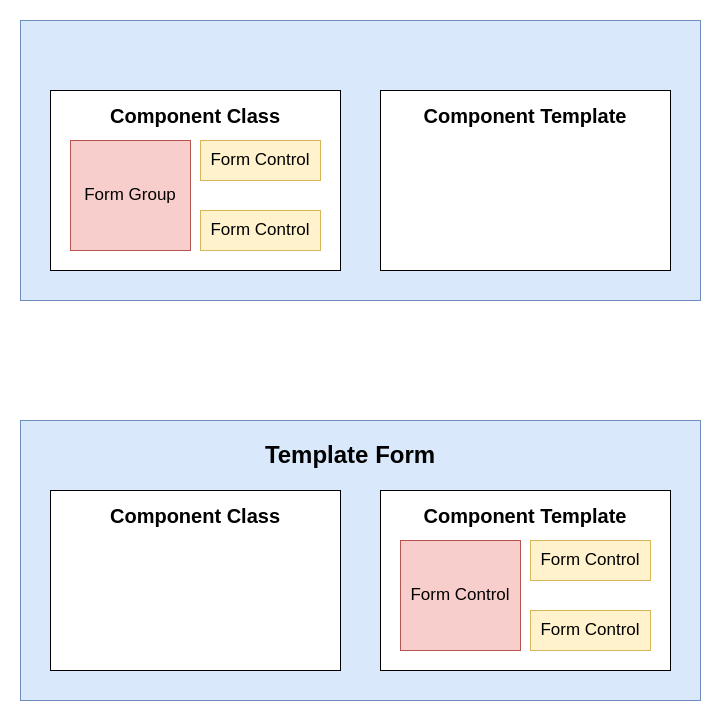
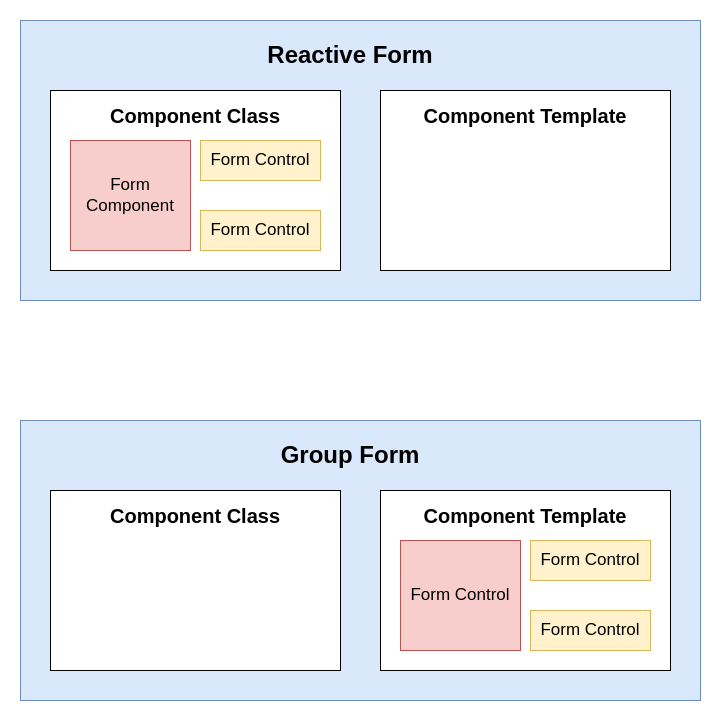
  <mxCell id="0" />
  <mxCell id="1" parent="0" />
  <mxCell id="2" value="" style="rounded=0;whiteSpace=wrap;html=1;fillColor=#dae8fc;strokeColor=#6c8ebf;" vertex="1" parent="1"><mxGeometry x="20" y="20" width="680" height="280" as="geometry" /></mxCell>
  <mxCell id="3" value="" style="rounded=0;whiteSpace=wrap;html=1;fillColor=#dae8fc;strokeColor=#6c8ebf;" vertex="1" parent="1"><mxGeometry x="20" y="420" width="680" height="280" as="geometry" /></mxCell>
- <mxCell id="5" value="Template Form" style="text;html=1;strokeColor=none;fillColor=none;align=center;verticalAlign=middle;whiteSpace=wrap;rounded=0;fontStyle=1;fontSize=24;" vertex="1" parent="1"><mxGeometry x="230" y="440" width="240" height="30" as="geometry" /></mxCell>
+ <mxCell id="4" value="Reactive Form" style="text;html=1;strokeColor=none;fillColor=none;align=center;verticalAlign=middle;whiteSpace=wrap;rounded=0;fontStyle=1;fontSize=24;" vertex="1" parent="1"><mxGeometry x="230" y="40" width="240" height="30" as="geometry" /></mxCell>
+ <mxCell id="5" value="Group Form" style="text;html=1;strokeColor=none;fillColor=none;align=center;verticalAlign=middle;whiteSpace=wrap;rounded=0;fontStyle=1;fontSize=24;" vertex="1" parent="1"><mxGeometry x="230" y="440" width="240" height="30" as="geometry" /></mxCell>
  <mxCell id="6" value="" style="rounded=0;whiteSpace=wrap;html=1;fontSize=24;" vertex="1" parent="1"><mxGeometry x="50" y="90" width="290" height="180" as="geometry" /></mxCell>
  <mxCell id="7" value="" style="rounded=0;whiteSpace=wrap;html=1;fontSize=24;" vertex="1" parent="1"><mxGeometry x="380" y="90" width="290" height="180" as="geometry" /></mxCell>
  <mxCell id="8" value="" style="rounded=0;whiteSpace=wrap;html=1;fontSize=24;" vertex="1" parent="1"><mxGeometry x="50" y="490" width="290" height="180" as="geometry" /></mxCell>
  <mxCell id="9" value="" style="rounded=0;whiteSpace=wrap;html=1;fontSize=24;" vertex="1" parent="1"><mxGeometry x="380" y="490" width="290" height="180" as="geometry" /></mxCell>
  <mxCell id="10" value="Component Class" style="text;html=1;strokeColor=none;fillColor=none;align=center;verticalAlign=middle;whiteSpace=wrap;rounded=0;fontSize=20;fontStyle=1" vertex="1" parent="1"><mxGeometry x="85" y="100" width="220" height="30" as="geometry" /></mxCell>
  <mxCell id="11" value="Component Template" style="text;html=1;strokeColor=none;fillColor=none;align=center;verticalAlign=middle;whiteSpace=wrap;rounded=0;fontSize=20;fontStyle=1" vertex="1" parent="1"><mxGeometry x="415" y="100" width="220" height="30" as="geometry" /></mxCell>
  <mxCell id="12" value="Component Class" style="text;html=1;strokeColor=none;fillColor=none;align=center;verticalAlign=middle;whiteSpace=wrap;rounded=0;fontSize=20;fontStyle=1" vertex="1" parent="1"><mxGeometry x="85" y="500" width="220" height="30" as="geometry" /></mxCell>
  <mxCell id="13" value="Component Template" style="text;html=1;strokeColor=none;fillColor=none;align=center;verticalAlign=middle;whiteSpace=wrap;rounded=0;fontSize=20;fontStyle=1" vertex="1" parent="1"><mxGeometry x="415" y="500" width="220" height="30" as="geometry" /></mxCell>
- <mxCell id="14" value="Form Group" style="rounded=0;whiteSpace=wrap;html=1;fontSize=17;fillColor=#f8cecc;strokeColor=#b85450;" vertex="1" parent="1"><mxGeometry x="70" y="140" width="120" height="110" as="geometry" /></mxCell>
+ <mxCell id="14" value="Form Component" style="rounded=0;whiteSpace=wrap;html=1;fontSize=17;fillColor=#f8cecc;strokeColor=#b85450;" vertex="1" parent="1"><mxGeometry x="70" y="140" width="120" height="110" as="geometry" /></mxCell>
  <mxCell id="15" value="Form Control" style="rounded=0;whiteSpace=wrap;html=1;fontSize=17;fillColor=#fff2cc;strokeColor=#d6b656;" vertex="1" parent="1"><mxGeometry x="200" y="140" width="120" height="40" as="geometry" /></mxCell>
  <mxCell id="16" value="Form Control" style="rounded=0;whiteSpace=wrap;html=1;fontSize=17;fillColor=#fff2cc;strokeColor=#d6b656;" vertex="1" parent="1"><mxGeometry x="200" y="210" width="120" height="40" as="geometry" /></mxCell>
  <mxCell id="17" value="Form Control" style="rounded=0;whiteSpace=wrap;html=1;fontSize=17;fillColor=#f8cecc;strokeColor=#b85450;" vertex="1" parent="1"><mxGeometry x="400" y="540" width="120" height="110" as="geometry" /></mxCell>
  <mxCell id="18" value="Form Control" style="rounded=0;whiteSpace=wrap;html=1;fontSize=17;fillColor=#fff2cc;strokeColor=#d6b656;" vertex="1" parent="1"><mxGeometry x="530" y="540" width="120" height="40" as="geometry" /></mxCell>
  <mxCell id="19" value="Form Control" style="rounded=0;whiteSpace=wrap;html=1;fontSize=17;fillColor=#fff2cc;strokeColor=#d6b656;" vertex="1" parent="1"><mxGeometry x="530" y="610" width="120" height="40" as="geometry" /></mxCell>
